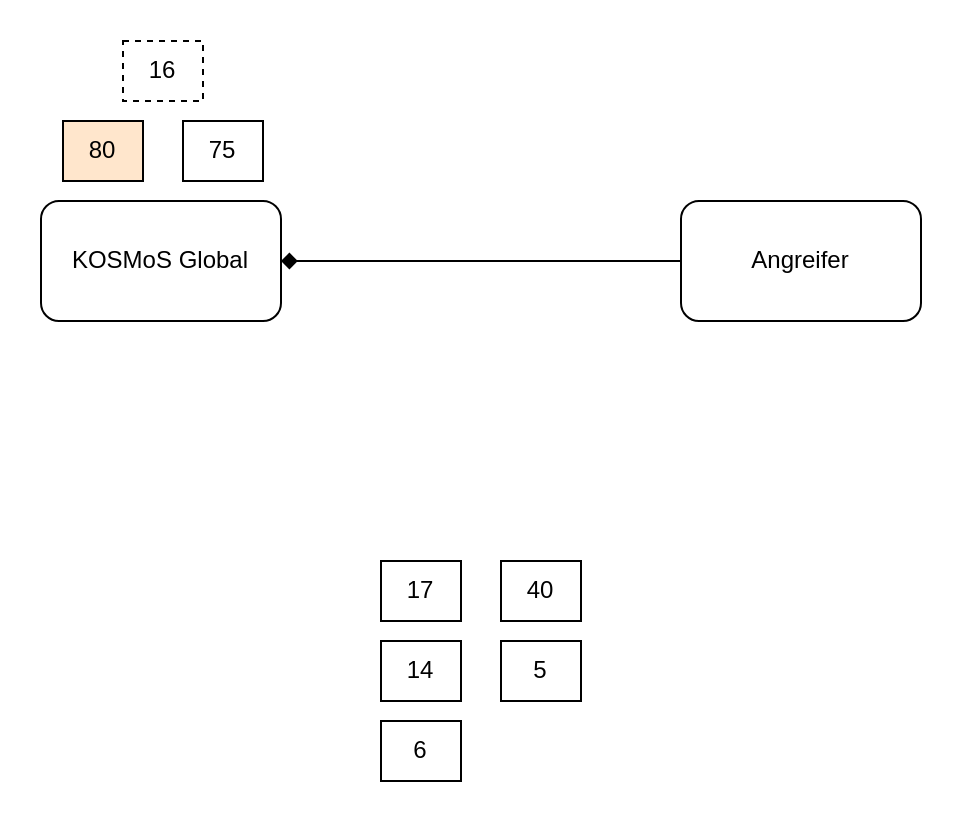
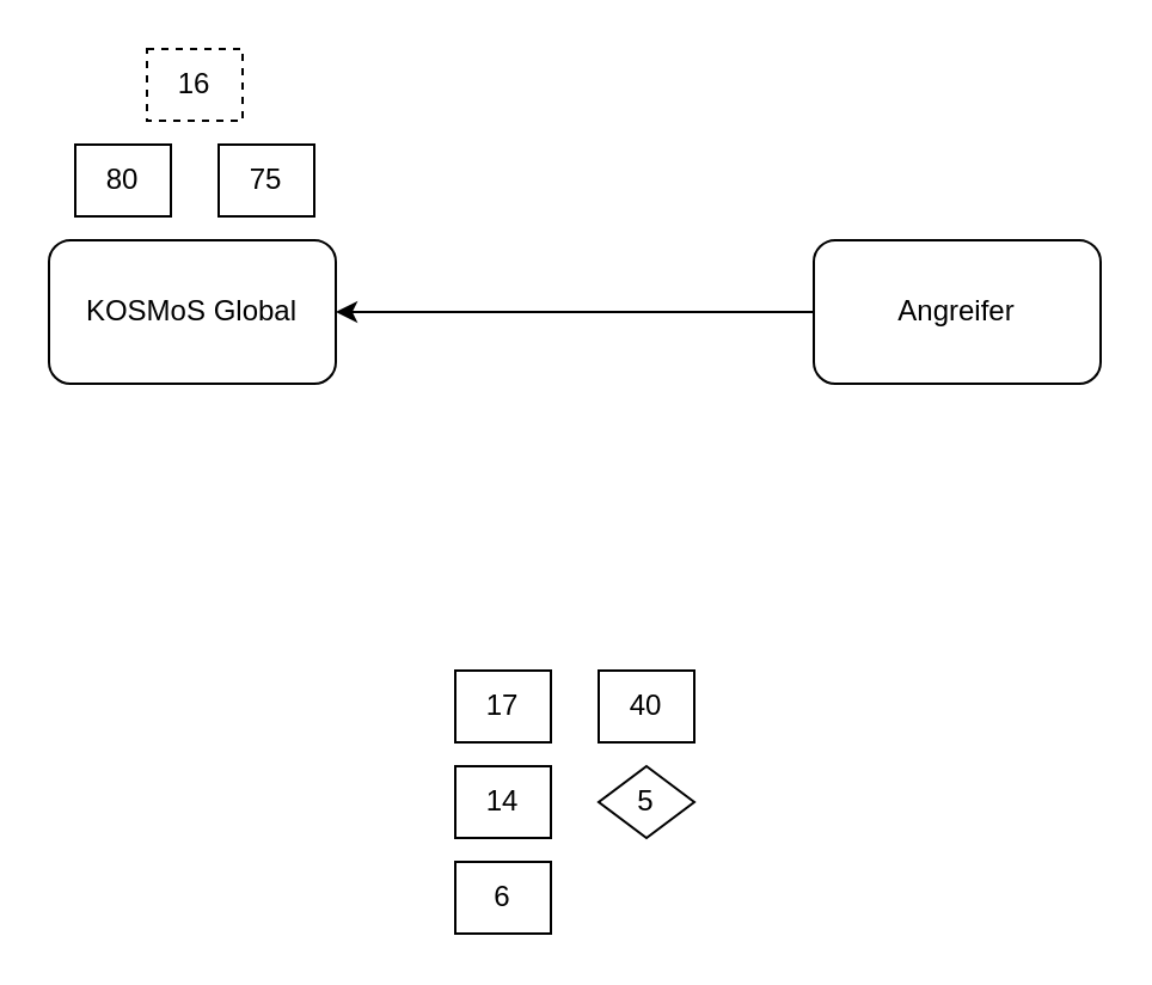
  <mxCell id="0" />
  <mxCell id="1" parent="0" />
  <mxCell id="2" value="KOSMoS Global" style="rounded=1;whiteSpace=wrap;html=1;" vertex="1" parent="1"><mxGeometry x="20" y="100" width="120" height="60" as="geometry" /></mxCell>
  <mxCell id="3" value="Angreifer" style="rounded=1;whiteSpace=wrap;html=1;" vertex="1" parent="1"><mxGeometry x="340" y="100" width="120" height="60" as="geometry" /></mxCell>
  <mxCell id="4" value="40" style="rounded=0;whiteSpace=wrap;html=1;" vertex="1" parent="1"><mxGeometry x="250" y="280" width="40" height="30" as="geometry" /></mxCell>
  <mxCell id="5" value="17" style="rounded=0;whiteSpace=wrap;html=1;" vertex="1" parent="1"><mxGeometry x="190" y="280" width="40" height="30" as="geometry" /></mxCell>
  <mxCell id="6" value="14" style="rounded=0;whiteSpace=wrap;html=1;" vertex="1" parent="1"><mxGeometry x="190" y="320" width="40" height="30" as="geometry" /></mxCell>
- <mxCell id="7" value="5" style="rounded=0;whiteSpace=wrap;html=1;" vertex="1" parent="1"><mxGeometry x="250" y="320" width="40" height="30" as="geometry" /></mxCell>
+ <mxCell id="7" value="5" style="rhombus;whiteSpace=wrap;html=1;" vertex="1" parent="1"><mxGeometry x="250" y="320" width="40" height="30" as="geometry" /></mxCell>
  <mxCell id="8" value="6" style="rounded=0;whiteSpace=wrap;html=1;" vertex="1" parent="1"><mxGeometry x="190" y="360" width="40" height="30" as="geometry" /></mxCell>
- <mxCell id="9" value="80" style="rounded=0;whiteSpace=wrap;html=1;fillColor=#ffe6cc;" vertex="1" parent="1"><mxGeometry x="31" y="60" width="40" height="30" as="geometry" /></mxCell>
+ <mxCell id="9" value="80" style="rounded=0;whiteSpace=wrap;html=1;" vertex="1" parent="1"><mxGeometry x="31" y="60" width="40" height="30" as="geometry" /></mxCell>
  <mxCell id="10" value="75" style="rounded=0;whiteSpace=wrap;html=1;" vertex="1" parent="1"><mxGeometry x="91" y="60" width="40" height="30" as="geometry" /></mxCell>
  <mxCell id="11" value="16" style="rounded=0;whiteSpace=wrap;html=1;dashed=1;" vertex="1" parent="1"><mxGeometry x="61" y="20" width="40" height="30" as="geometry" /></mxCell>
- <mxCell id="12" value="" style="endArrow=diamond;html=1;entryX=1;entryY=0.5;entryDx=0;entryDy=0;" edge="1" parent="1" source="3" target="2"><mxGeometry width="50" height="50" relative="1" as="geometry"><mxPoint x="20" y="460" as="sourcePoint" /><mxPoint x="70" y="410" as="targetPoint" /></mxGeometry></mxCell>
+ <mxCell id="12" value="" style="endArrow=classic;html=1;entryX=1;entryY=0.5;entryDx=0;entryDy=0;" edge="1" parent="1" source="3" target="2"><mxGeometry width="50" height="50" relative="1" as="geometry"><mxPoint x="20" y="460" as="sourcePoint" /><mxPoint x="70" y="410" as="targetPoint" /></mxGeometry></mxCell>
